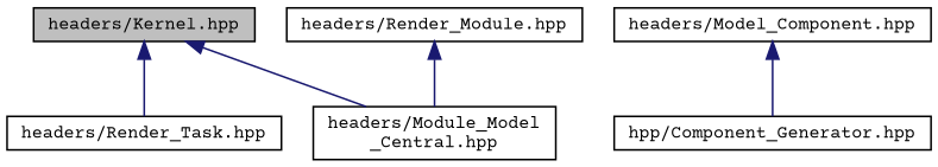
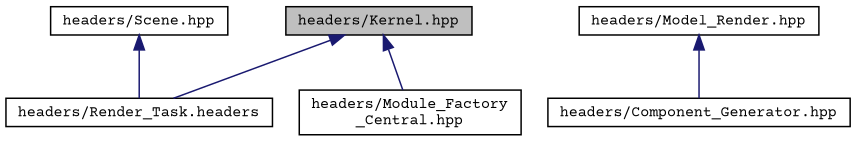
  digraph {
    fontname="Courier Prime"
    node [color=black fillcolor=white fontname="Courier Prime" fontsize=10 shape=record style=filled]
    edge [color=midnightblue dir=back fontname="Courier Prime" fontsize=10 labelfontname=Helvetica labelfontsize=10 style=solid]
    n1 [fillcolor=grey75 fontcolor=black height=0.2 label="headers/Kernel.hpp" width=0.4]
-   n2 [height=0.2 label="headers/Render_Task.hpp" width=0.4]
-   n3 [height=0.2 label="headers/Module_Model\l_Central.hpp" width=0.4]
-   n5 [height=0.2 label="headers/Render_Module.hpp" width=0.4]
-   n6 [height=0.2 label="headers/Model_Component.hpp" width=0.4]
-   n7 [height=0.2 label="hpp/Component_Generator.hpp" width=0.4]
+   n2 [height=0.2 label="headers/Render_Task.headers" width=0.4]
+   n3 [height=0.2 label="headers/Module_Factory\l_Central.hpp" width=0.4]
+   n4 [height=0.2 label="headers/Scene.hpp" width=0.4]
+   n6 [height=0.2 label="headers/Model_Render.hpp" width=0.4]
+   n7 [height=0.2 label="headers/Component_Generator.hpp" width=0.4]
    n1 -> n2
    n1 -> n3
-   n5 -> n3
+   n4 -> n2
    n6 -> n7
  }
